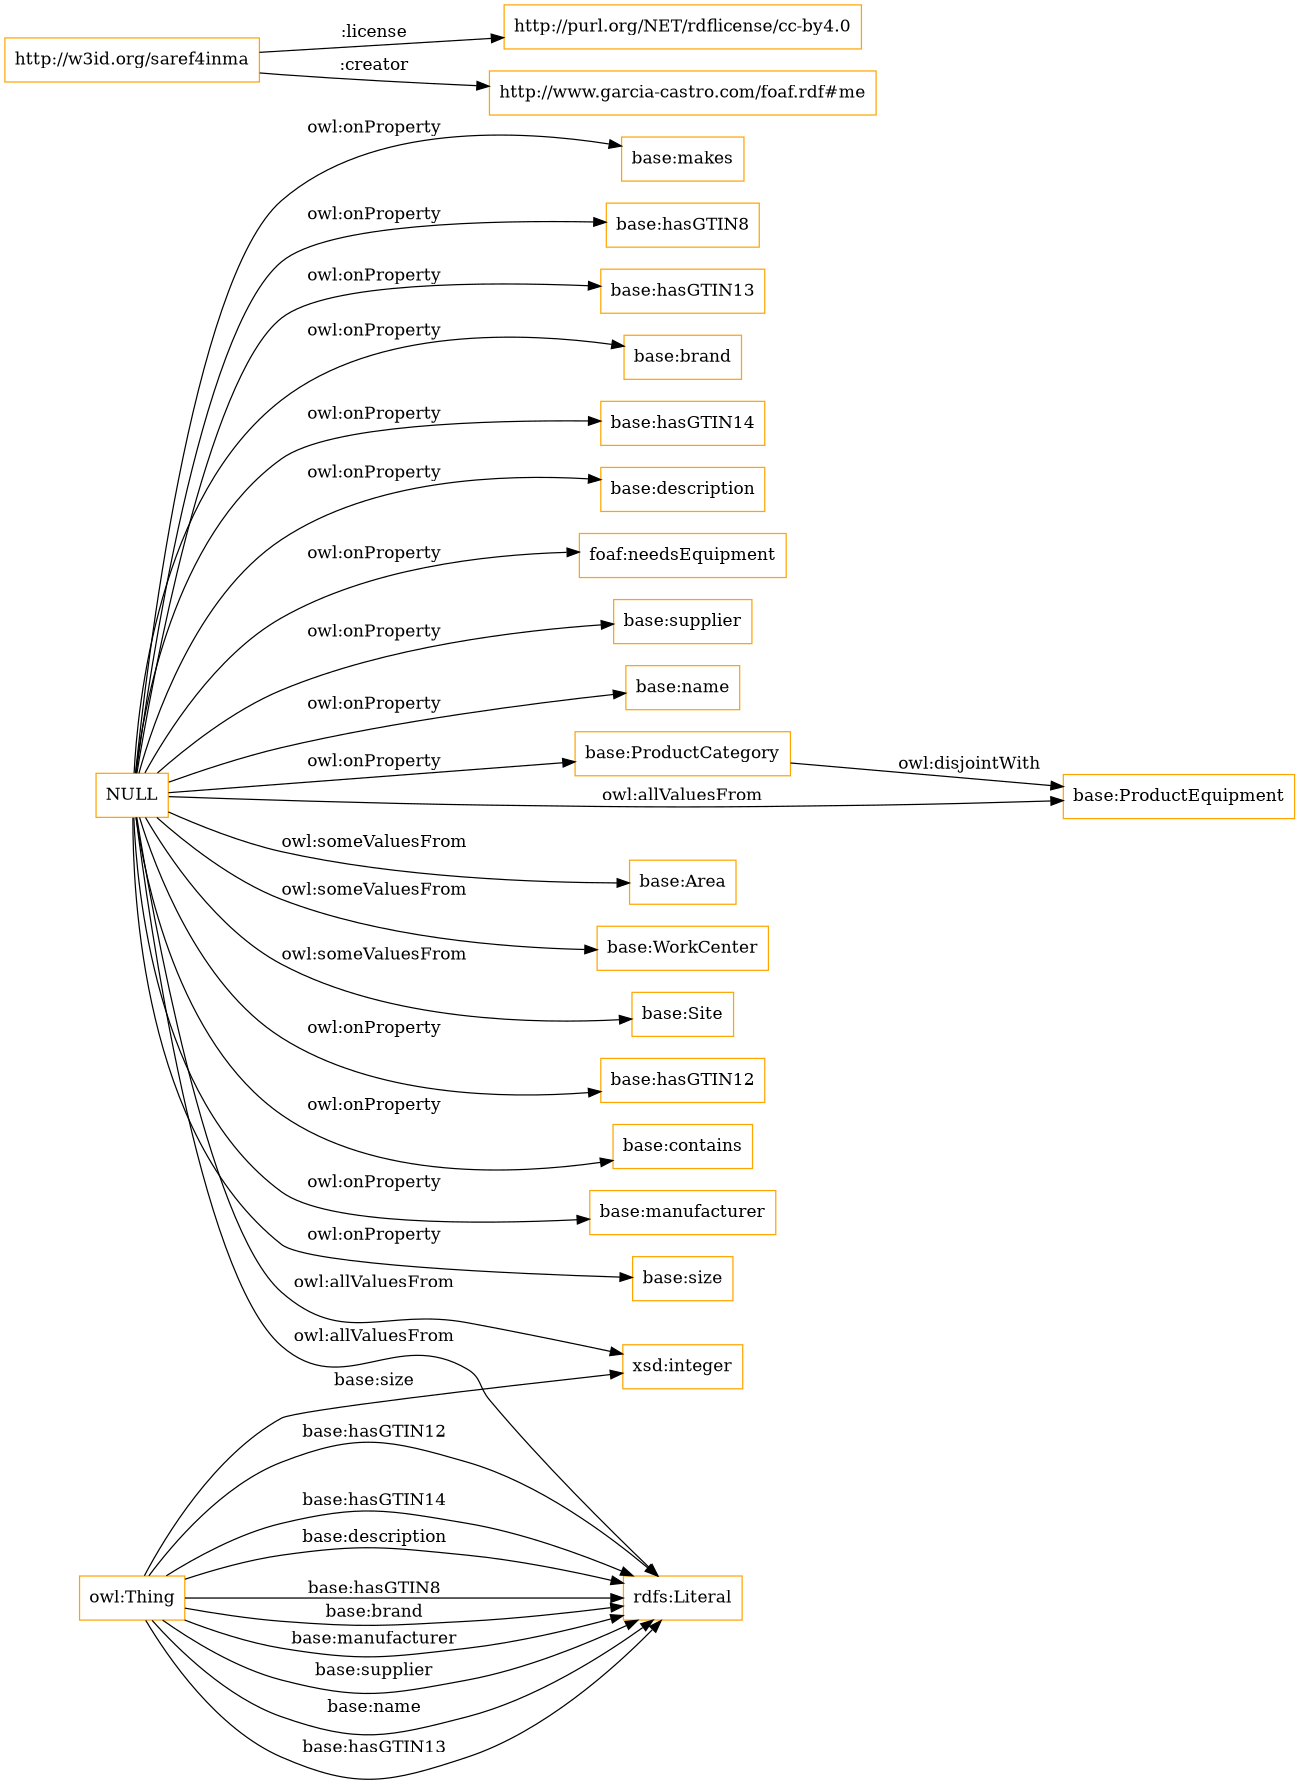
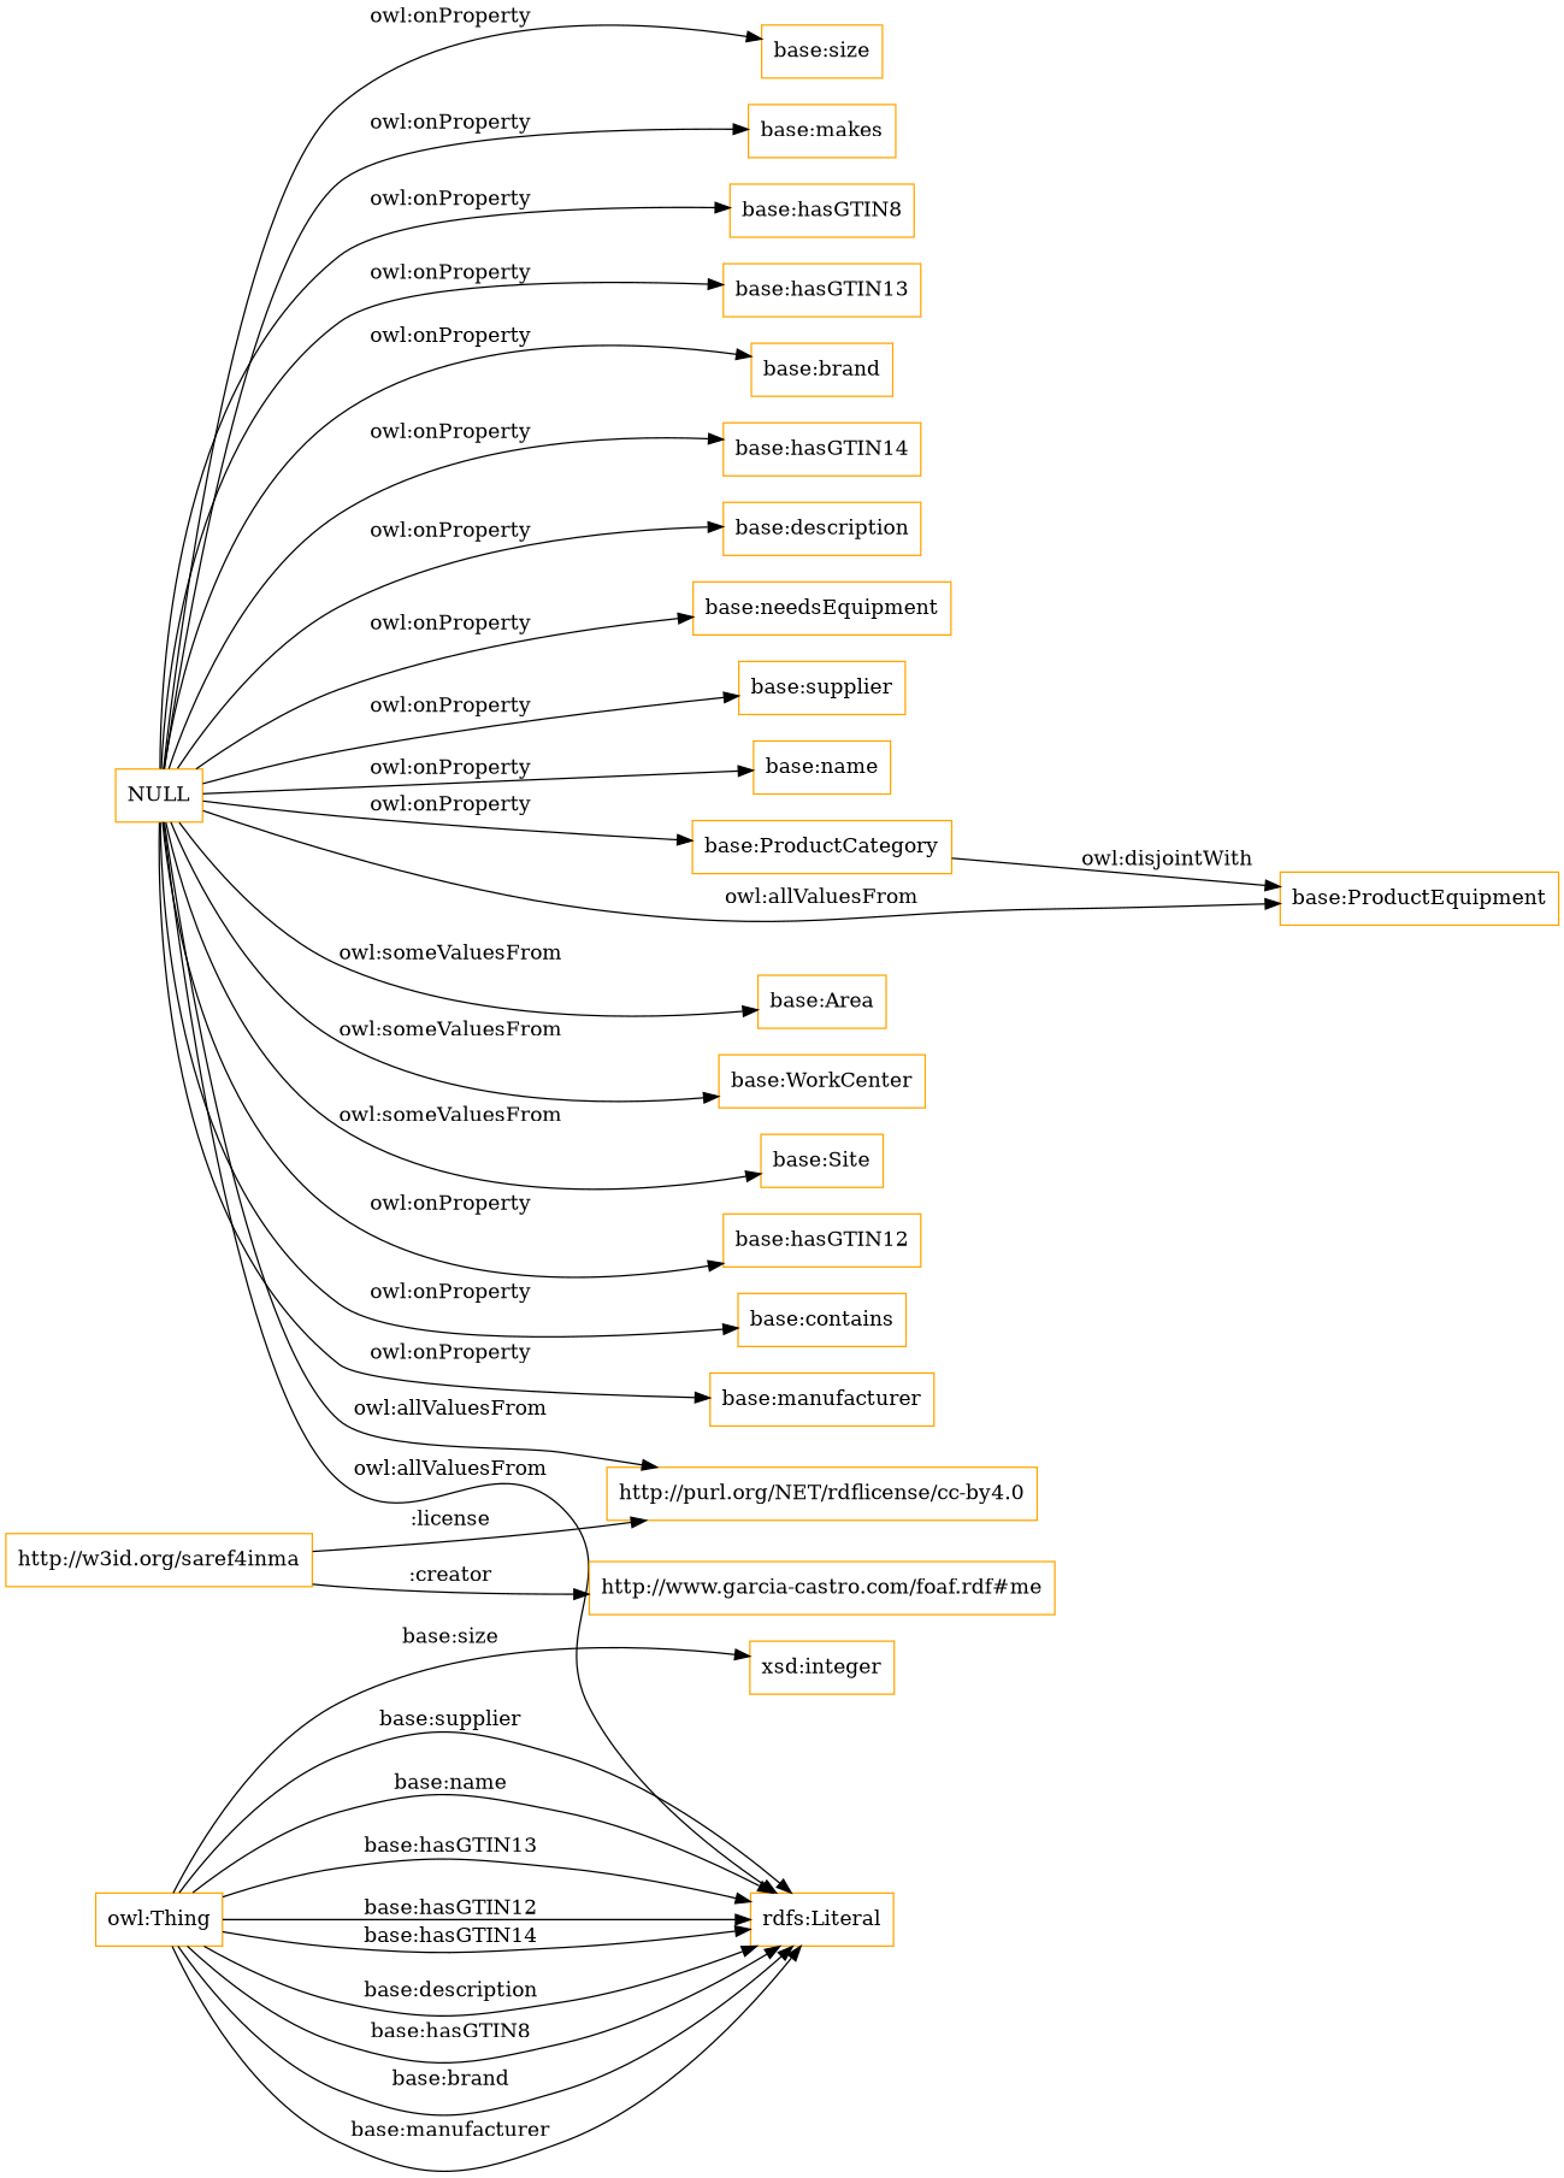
  digraph {
    rankdir=LR
    node [color=orange shape=rectangle]
    "base:ProductCategory"
    "base:ProductEquipment"
    NULL
    "base:Area"
    "base:WorkCenter"
    "base:Site"
    "base:hasGTIN12"
    "base:contains"
    "base:manufacturer"
    "base:size"
    "xsd:integer"
    "base:makes"
    "base:hasGTIN8"
    "base:hasGTIN13"
    "rdfs:Literal"
    "base:brand"
    "base:hasGTIN14"
    "base:description"
-   "base:needsEquipment" [label="foaf:needsEquipment"]
+   "base:needsEquipment"
    "base:supplier"
    "base:name"
    "http://w3id.org/saref4inma"
    "http://purl.org/NET/rdflicense/cc-by4.0"
    "http://www.garcia-castro.com/foaf.rdf#me"
    "owl:Thing"
    "base:ProductCategory" -> "base:ProductEquipment" [label="owl:disjointWith"]
    NULL -> "base:ProductCategory" [label="owl:onProperty"]
    NULL -> "base:ProductEquipment" [label="owl:allValuesFrom"]
    NULL -> "base:Area" [label="owl:someValuesFrom"]
    NULL -> "base:WorkCenter" [label="owl:someValuesFrom"]
    NULL -> "base:Site" [label="owl:someValuesFrom"]
    NULL -> "base:hasGTIN12" [label="owl:onProperty"]
    NULL -> "base:contains" [label="owl:onProperty"]
    NULL -> "base:manufacturer" [label="owl:onProperty"]
    NULL -> "base:size" [label="owl:onProperty"]
-   NULL -> "xsd:integer" [label="owl:allValuesFrom"]
+   NULL -> "http://purl.org/NET/rdflicense/cc-by4.0" [label="owl:allValuesFrom"]
    NULL -> "base:makes" [label="owl:onProperty"]
    NULL -> "base:hasGTIN8" [label="owl:onProperty"]
    NULL -> "base:hasGTIN13" [label="owl:onProperty"]
    NULL -> "rdfs:Literal" [label="owl:allValuesFrom"]
    NULL -> "base:brand" [label="owl:onProperty"]
    NULL -> "base:hasGTIN14" [label="owl:onProperty"]
    NULL -> "base:description" [label="owl:onProperty"]
    NULL -> "base:needsEquipment" [label="owl:onProperty"]
    NULL -> "base:supplier" [label="owl:onProperty"]
    NULL -> "base:name" [label="owl:onProperty"]
    "http://w3id.org/saref4inma" -> "http://purl.org/NET/rdflicense/cc-by4.0" [label=":license"]
    "http://w3id.org/saref4inma" -> "http://www.garcia-castro.com/foaf.rdf#me" [label=":creator"]
    "owl:Thing" -> "xsd:integer" [label="base:size"]
    "owl:Thing" -> "rdfs:Literal" [label="base:description"]
    "owl:Thing" -> "rdfs:Literal" [label="base:hasGTIN8"]
    "owl:Thing" -> "rdfs:Literal" [label="base:brand"]
    "owl:Thing" -> "rdfs:Literal" [label="base:manufacturer"]
    "owl:Thing" -> "rdfs:Literal" [label="base:supplier"]
    "owl:Thing" -> "rdfs:Literal" [label="base:name"]
    "owl:Thing" -> "rdfs:Literal" [label="base:hasGTIN13"]
    "owl:Thing" -> "rdfs:Literal" [label="base:hasGTIN12"]
    "owl:Thing" -> "rdfs:Literal" [label="base:hasGTIN14"]
  }
